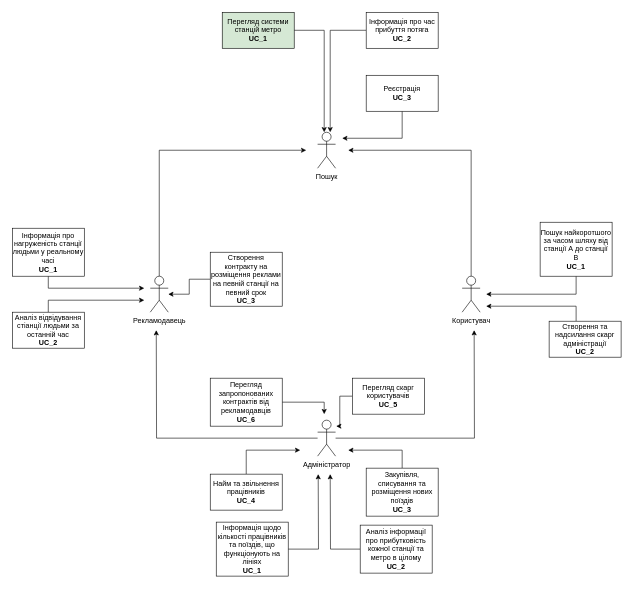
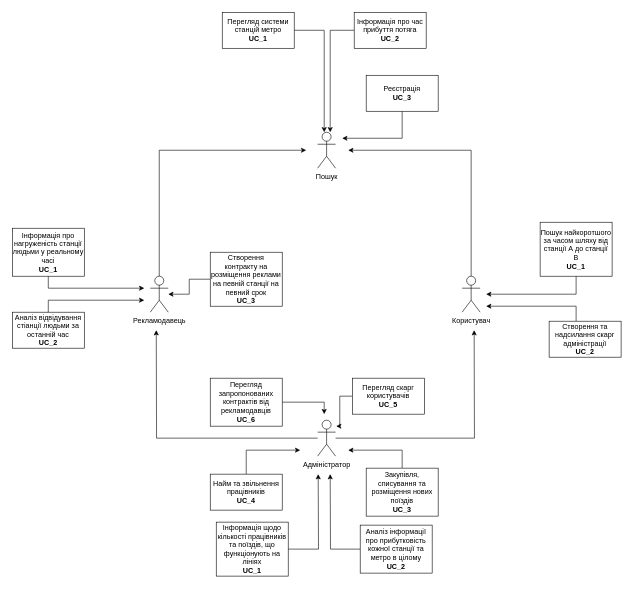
  <mxCell id="0" />
  <mxCell id="1" parent="0" />
  <mxCell id="2" style="edgeStyle=orthogonalEdgeStyle;rounded=0;orthogonalLoop=1;jettySize=auto;html=1;" edge="1" parent="1" source="4"><mxGeometry relative="1" as="geometry"><mxPoint x="790" y="550" as="targetPoint" /></mxGeometry></mxCell>
  <mxCell id="3" style="edgeStyle=orthogonalEdgeStyle;rounded=0;orthogonalLoop=1;jettySize=auto;html=1;" edge="1" parent="1" source="4"><mxGeometry relative="1" as="geometry"><mxPoint x="260" y="550" as="targetPoint" /></mxGeometry></mxCell>
  <mxCell id="4" value="Адміністратор" style="shape=umlActor;verticalLabelPosition=bottom;verticalAlign=top;html=1;outlineConnect=0;" vertex="1" parent="1"><mxGeometry x="529" y="700" width="30" height="60" as="geometry" /></mxCell>
  <mxCell id="5" style="edgeStyle=orthogonalEdgeStyle;rounded=0;orthogonalLoop=1;jettySize=auto;html=1;" edge="1" parent="1" source="6"><mxGeometry relative="1" as="geometry"><mxPoint x="510" y="250" as="targetPoint" /><Array as="points"><mxPoint x="265" y="250" /></Array></mxGeometry></mxCell>
  <mxCell id="6" value="Рекламодавець" style="shape=umlActor;verticalLabelPosition=bottom;verticalAlign=top;html=1;outlineConnect=0;" vertex="1" parent="1"><mxGeometry x="250" y="460" width="30" height="60" as="geometry" /></mxCell>
  <mxCell id="7" style="edgeStyle=orthogonalEdgeStyle;rounded=0;orthogonalLoop=1;jettySize=auto;html=1;" edge="1" parent="1" source="8"><mxGeometry relative="1" as="geometry"><mxPoint x="580" y="250" as="targetPoint" /><Array as="points"><mxPoint x="785" y="250" /></Array></mxGeometry></mxCell>
  <mxCell id="8" value="Користувач" style="shape=umlActor;verticalLabelPosition=bottom;verticalAlign=top;html=1;outlineConnect=0;" vertex="1" parent="1"><mxGeometry x="770" y="460" width="30" height="60" as="geometry" /></mxCell>
  <mxCell id="9" value="Пошук" style="shape=umlActor;verticalLabelPosition=bottom;verticalAlign=top;html=1;outlineConnect=0;" vertex="1" parent="1"><mxGeometry x="529" y="220" width="30" height="60" as="geometry" /></mxCell>
  <mxCell id="10" style="edgeStyle=orthogonalEdgeStyle;rounded=0;orthogonalLoop=1;jettySize=auto;html=1;" edge="1" parent="1" source="11"><mxGeometry relative="1" as="geometry"><mxPoint x="540" y="220" as="targetPoint" /><Array as="points"><mxPoint x="540" y="50" /><mxPoint x="540" y="210" /></Array></mxGeometry></mxCell>
- <mxCell id="11" value="Перегляд системи станцій метро&lt;br&gt;&lt;b&gt;UC_1&lt;/b&gt;" style="rounded=0;whiteSpace=wrap;html=1;fillColor=#d5e8d4;" vertex="1" parent="1"><mxGeometry x="370" y="20" width="120" height="60" as="geometry" /></mxCell>
+ <mxCell id="11" value="Перегляд системи станцій метро&lt;br&gt;&lt;b&gt;UC_1&lt;/b&gt;" style="rounded=0;whiteSpace=wrap;html=1;" vertex="1" parent="1"><mxGeometry x="370" y="20" width="120" height="60" as="geometry" /></mxCell>
  <mxCell id="12" style="edgeStyle=orthogonalEdgeStyle;rounded=0;orthogonalLoop=1;jettySize=auto;html=1;" edge="1" parent="1" source="13"><mxGeometry relative="1" as="geometry"><mxPoint x="550" y="220" as="targetPoint" /><Array as="points"><mxPoint x="550" y="50" /><mxPoint x="550" y="210" /></Array></mxGeometry></mxCell>
- <mxCell id="13" value="Інформація про час прибуття потяга&lt;br&gt;&lt;b&gt;UC_2&lt;/b&gt;" style="rounded=0;whiteSpace=wrap;html=1;" vertex="1" parent="1"><mxGeometry x="610" y="20" width="120" height="60" as="geometry" /></mxCell>
+ <mxCell id="13" value="Інформація про час прибуття потяга&lt;br&gt;&lt;b&gt;UC_2&lt;/b&gt;" style="rounded=0;whiteSpace=wrap;html=1;" vertex="1" parent="1"><mxGeometry x="590" y="20" width="120" height="60" as="geometry" /></mxCell>
  <mxCell id="14" style="edgeStyle=orthogonalEdgeStyle;rounded=0;orthogonalLoop=1;jettySize=auto;html=1;" edge="1" parent="1" source="15"><mxGeometry relative="1" as="geometry"><mxPoint x="810" y="490" as="targetPoint" /><Array as="points"><mxPoint x="960" y="490" /><mxPoint x="810" y="490" /></Array></mxGeometry></mxCell>
  <mxCell id="15" value="Пошук найкоротшого за часом шляху від станції А до станції B&lt;br&gt;&lt;b&gt;UC_1&lt;/b&gt;" style="rounded=0;whiteSpace=wrap;html=1;" vertex="1" parent="1"><mxGeometry x="900" y="370" width="120" height="90" as="geometry" /></mxCell>
  <mxCell id="16" style="edgeStyle=orthogonalEdgeStyle;rounded=0;orthogonalLoop=1;jettySize=auto;html=1;" edge="1" parent="1" source="17"><mxGeometry relative="1" as="geometry"><mxPoint x="240" y="480" as="targetPoint" /><Array as="points"><mxPoint x="80" y="480" /></Array></mxGeometry></mxCell>
  <mxCell id="17" value="Інформація про нагруженість cтанції людьми у реальному часі&lt;br&gt;&lt;b&gt;UC_1&lt;/b&gt;" style="rounded=0;whiteSpace=wrap;html=1;" vertex="1" parent="1"><mxGeometry x="20" y="380" width="120" height="80" as="geometry" /></mxCell>
  <mxCell id="18" style="edgeStyle=orthogonalEdgeStyle;rounded=0;orthogonalLoop=1;jettySize=auto;html=1;" edge="1" parent="1" source="19"><mxGeometry relative="1" as="geometry"><mxPoint x="240" y="500" as="targetPoint" /><Array as="points"><mxPoint x="80" y="500" /></Array></mxGeometry></mxCell>
  <mxCell id="19" value="Аналіз відвідування стіанції людьми за останній час&lt;br&gt;&lt;b&gt;UC_2&lt;/b&gt;" style="rounded=0;whiteSpace=wrap;html=1;" vertex="1" parent="1"><mxGeometry x="20" y="520" width="120" height="60" as="geometry" /></mxCell>
  <mxCell id="20" style="edgeStyle=orthogonalEdgeStyle;rounded=0;orthogonalLoop=1;jettySize=auto;html=1;" edge="1" parent="1" source="21"><mxGeometry relative="1" as="geometry"><mxPoint x="530" y="790" as="targetPoint" /></mxGeometry></mxCell>
  <mxCell id="21" value="Інформація щодо кількості працівників та поїздів, що функціонують на лініях&lt;br&gt;&lt;b&gt;UC_1&lt;/b&gt;" style="rounded=0;whiteSpace=wrap;html=1;" vertex="1" parent="1"><mxGeometry x="360" y="870" width="120" height="90" as="geometry" /></mxCell>
  <mxCell id="22" style="edgeStyle=orthogonalEdgeStyle;rounded=0;orthogonalLoop=1;jettySize=auto;html=1;" edge="1" parent="1" source="23"><mxGeometry relative="1" as="geometry"><mxPoint x="550" y="790" as="targetPoint" /></mxGeometry></mxCell>
  <mxCell id="23" value="Аналіз інформації про прибутковість кожної станції та метро в цілому&lt;br&gt;&lt;b&gt;UC_2&lt;/b&gt;" style="rounded=0;whiteSpace=wrap;html=1;" vertex="1" parent="1"><mxGeometry x="600" y="875" width="120" height="80" as="geometry" /></mxCell>
  <mxCell id="24" style="edgeStyle=orthogonalEdgeStyle;rounded=0;orthogonalLoop=1;jettySize=auto;html=1;" edge="1" parent="1" source="25"><mxGeometry relative="1" as="geometry"><mxPoint x="570" y="230" as="targetPoint" /><Array as="points"><mxPoint x="670" y="230" /></Array></mxGeometry></mxCell>
  <mxCell id="25" value="Реєстрація&lt;br&gt;&lt;b&gt;UC_3&lt;/b&gt;" style="rounded=0;whiteSpace=wrap;html=1;" vertex="1" parent="1"><mxGeometry x="610" y="125" width="120" height="60" as="geometry" /></mxCell>
  <mxCell id="26" style="edgeStyle=orthogonalEdgeStyle;rounded=0;orthogonalLoop=1;jettySize=auto;html=1;" edge="1" parent="1" source="27"><mxGeometry relative="1" as="geometry"><mxPoint x="580" y="750" as="targetPoint" /><Array as="points"><mxPoint x="670" y="750" /></Array></mxGeometry></mxCell>
  <mxCell id="27" value="Закупівля, списування та розміщення нових поїздів&lt;br&gt;&lt;b&gt;UC_3&lt;/b&gt;" style="rounded=0;whiteSpace=wrap;html=1;" vertex="1" parent="1"><mxGeometry x="610" y="780" width="120" height="80" as="geometry" /></mxCell>
  <mxCell id="28" style="edgeStyle=orthogonalEdgeStyle;rounded=0;orthogonalLoop=1;jettySize=auto;html=1;" edge="1" parent="1" source="29"><mxGeometry relative="1" as="geometry"><mxPoint x="500" y="750" as="targetPoint" /><Array as="points"><mxPoint x="410" y="750" /></Array></mxGeometry></mxCell>
  <mxCell id="29" value="Найм та звільнення працівників&lt;br&gt;&lt;b&gt;UC_4&lt;/b&gt;" style="rounded=0;whiteSpace=wrap;html=1;" vertex="1" parent="1"><mxGeometry x="350" y="790" width="120" height="60" as="geometry" /></mxCell>
  <mxCell id="30" style="edgeStyle=orthogonalEdgeStyle;rounded=0;orthogonalLoop=1;jettySize=auto;html=1;" edge="1" parent="1" source="31"><mxGeometry relative="1" as="geometry"><mxPoint x="560" y="710" as="targetPoint" /><Array as="points"><mxPoint x="566" y="660" /><mxPoint x="566" y="710" /></Array></mxGeometry></mxCell>
  <mxCell id="31" value="Перегляд скарг користувачів&lt;br&gt;&lt;b&gt;UC_5&lt;/b&gt;" style="rounded=0;whiteSpace=wrap;html=1;" vertex="1" parent="1"><mxGeometry x="587" y="630" width="120" height="60" as="geometry" /></mxCell>
  <mxCell id="32" style="edgeStyle=orthogonalEdgeStyle;rounded=0;orthogonalLoop=1;jettySize=auto;html=1;" edge="1" parent="1" source="33"><mxGeometry relative="1" as="geometry"><mxPoint x="810" y="510" as="targetPoint" /><Array as="points"><mxPoint x="960" y="510" /></Array></mxGeometry></mxCell>
  <mxCell id="33" value="Створення та надсилання скарг адміністрації&lt;br&gt;&lt;b&gt;UC_2&lt;/b&gt;" style="rounded=0;whiteSpace=wrap;html=1;" vertex="1" parent="1"><mxGeometry x="915" y="535" width="120" height="60" as="geometry" /></mxCell>
  <mxCell id="34" style="edgeStyle=orthogonalEdgeStyle;rounded=0;orthogonalLoop=1;jettySize=auto;html=1;" edge="1" parent="1" source="35" target="6"><mxGeometry relative="1" as="geometry" /></mxCell>
  <mxCell id="35" value="Створення контракту на розміщення реклами на певній станції на певний срок&lt;br&gt;&lt;b&gt;UC_3&lt;/b&gt;" style="rounded=0;whiteSpace=wrap;html=1;" vertex="1" parent="1"><mxGeometry x="350" y="420" width="120" height="90" as="geometry" /></mxCell>
  <mxCell id="36" style="edgeStyle=orthogonalEdgeStyle;rounded=0;orthogonalLoop=1;jettySize=auto;html=1;" edge="1" parent="1" source="37"><mxGeometry relative="1" as="geometry"><mxPoint x="540" y="690" as="targetPoint" /><Array as="points"><mxPoint x="540" y="670" /></Array></mxGeometry></mxCell>
  <mxCell id="37" value="Перегляд запропонованих контрактів від рекламодавців&lt;br&gt;&lt;b&gt;UC_6&lt;/b&gt;" style="rounded=0;whiteSpace=wrap;html=1;" vertex="1" parent="1"><mxGeometry x="350" y="630" width="120" height="80" as="geometry" /></mxCell>
